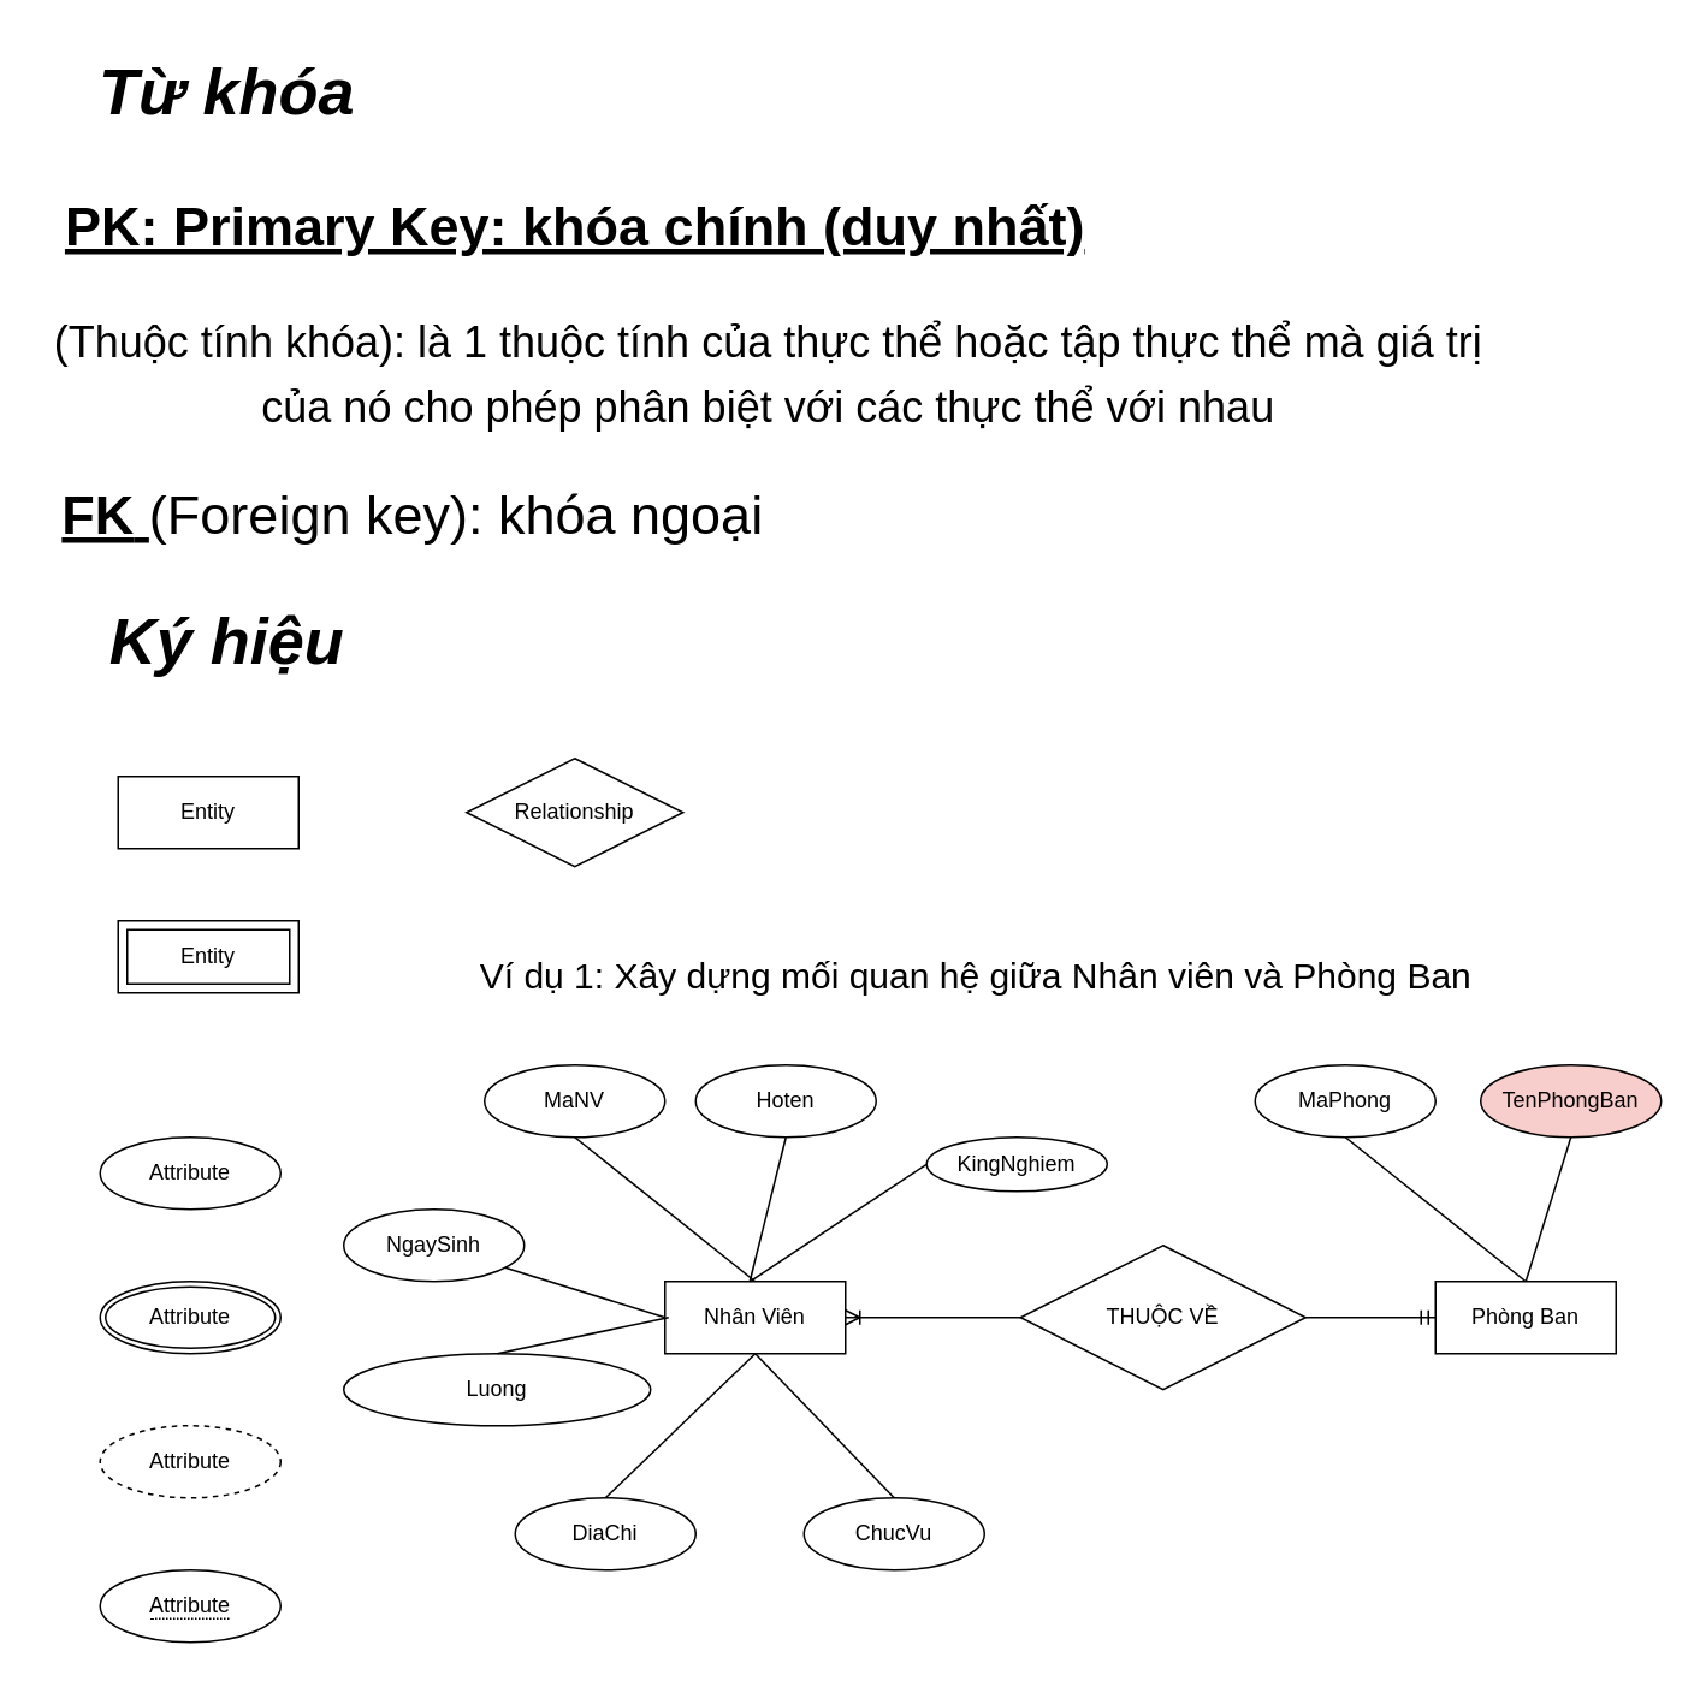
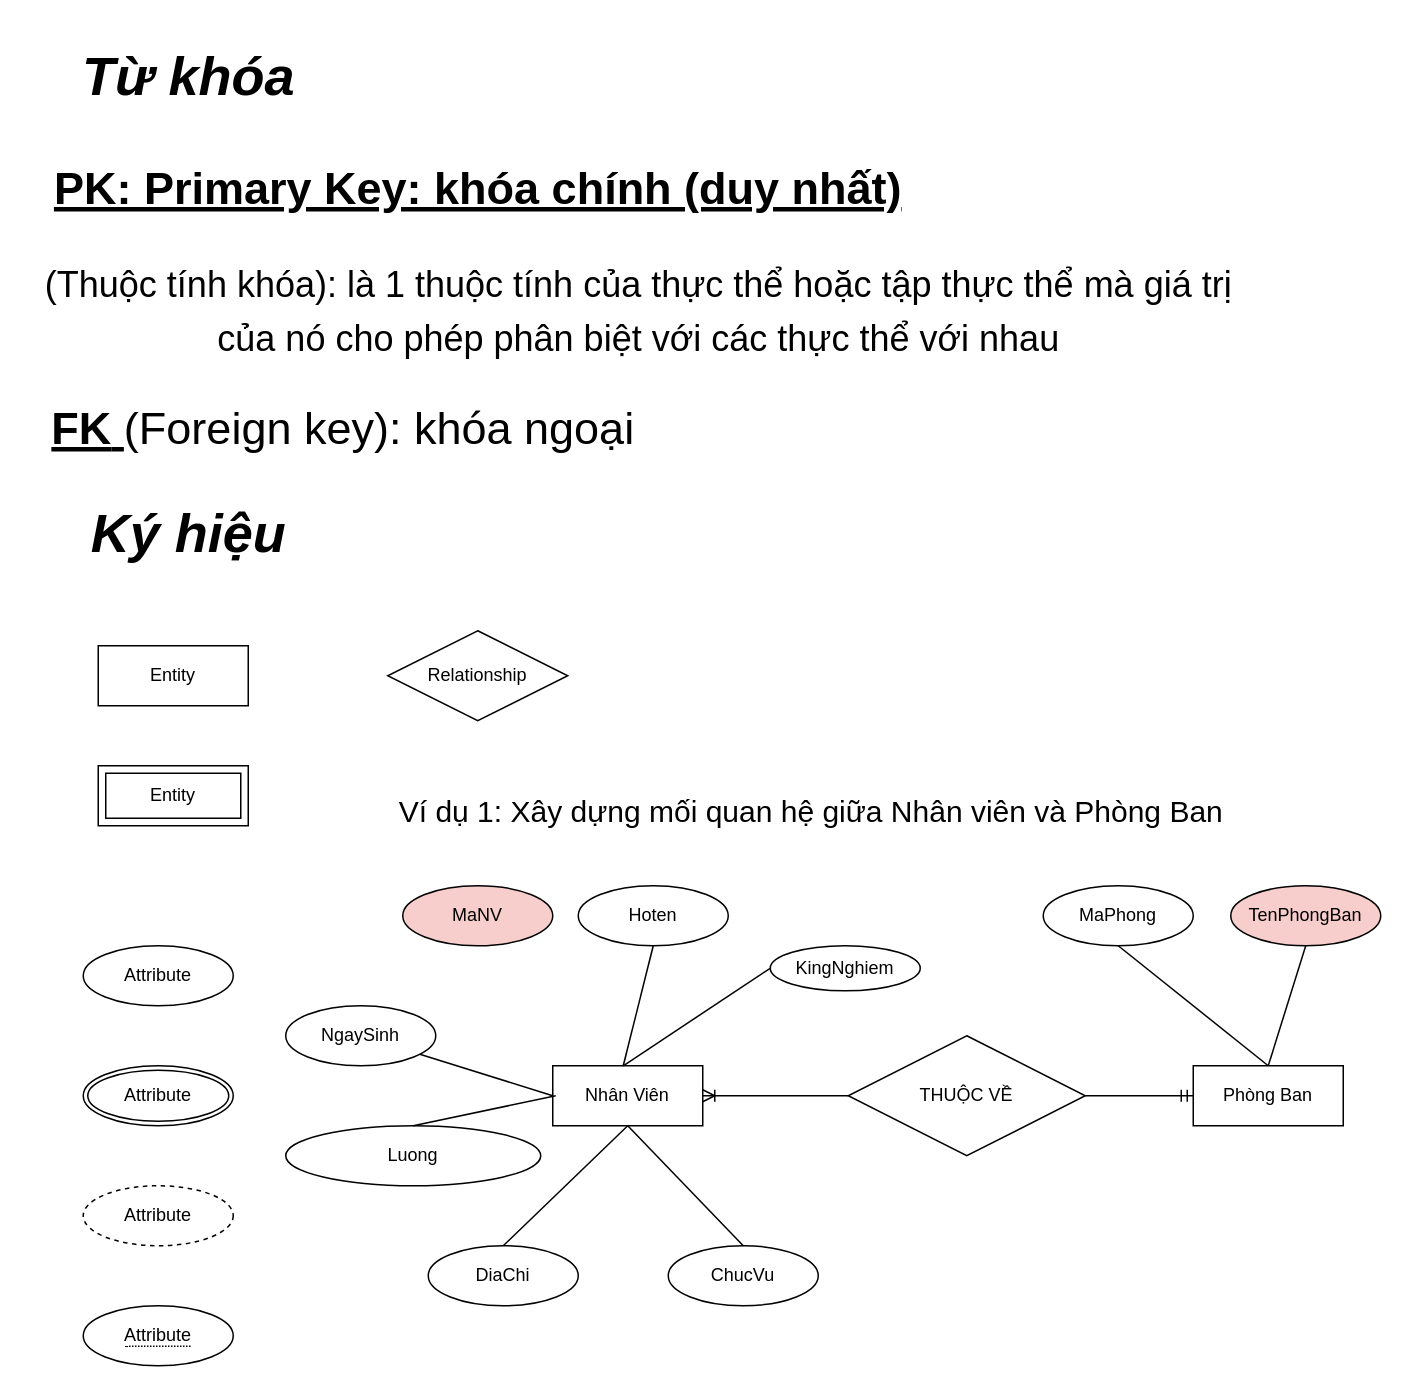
  <mxCell id="0" />
  <mxCell id="1" parent="0" />
  <mxCell id="2" value="&lt;font style=&quot;font-size: 36px;&quot;&gt;&lt;b&gt;&lt;i&gt;Từ khóa&lt;/i&gt;&lt;/b&gt;&lt;/font&gt;" style="text;html=1;align=center;verticalAlign=middle;resizable=0;points=[];autosize=1;strokeColor=none;fillColor=none;" vertex="1" parent="1"><mxGeometry x="40" y="20" width="170" height="60" as="geometry" /></mxCell>
  <mxCell id="3" value="&lt;font style=&quot;font-size: 30px;&quot;&gt;&lt;b&gt;&lt;u&gt;PK: Primary Key: khóa chính (duy nhất)&lt;/u&gt;&lt;/b&gt;&lt;/font&gt;" style="text;html=1;align=center;verticalAlign=middle;resizable=0;points=[];autosize=1;strokeColor=none;fillColor=none;" vertex="1" parent="1"><mxGeometry x="23" y="100" width="590" height="50" as="geometry" /></mxCell>
  <mxCell id="4" value="&lt;font style=&quot;font-size: 30px;&quot;&gt;&lt;u&gt;&lt;b&gt;FK&lt;/b&gt; &lt;/u&gt;(Foreign key): khóa ngoại&lt;/font&gt;" style="text;html=1;align=center;verticalAlign=middle;resizable=0;points=[];autosize=1;strokeColor=none;fillColor=none;" vertex="1" parent="1"><mxGeometry x="23" y="260" width="410" height="50" as="geometry" /></mxCell>
  <mxCell id="5" value="&lt;font style=&quot;font-size: 36px;&quot;&gt;&lt;b&gt;&lt;i&gt;Ký hiệu&lt;/i&gt;&lt;/b&gt;&lt;/font&gt;" style="text;html=1;align=center;verticalAlign=middle;resizable=0;points=[];autosize=1;strokeColor=none;fillColor=none;" vertex="1" parent="1"><mxGeometry x="50" y="325" width="150" height="60" as="geometry" /></mxCell>
  <mxCell id="6" value="&lt;font style=&quot;font-size: 24px;&quot;&gt;(Thuộc tính khóa): là 1 thuộc tính của thực thể hoặc tập thực thể mà giá trị &lt;br&gt;của nó cho phép phân biệt với các thực thể với nhau&lt;/font&gt;" style="text;html=1;align=center;verticalAlign=middle;resizable=0;points=[];autosize=1;strokeColor=none;fillColor=none;fontSize=30;" vertex="1" parent="1"><mxGeometry x="20" y="160" width="810" height="90" as="geometry" /></mxCell>
  <mxCell id="7" value="&lt;font style=&quot;font-size: 20px;&quot;&gt;Ví dụ 1: Xây dựng mối quan hệ giữa Nhân viên và Phòng Ban&lt;/font&gt;" style="text;html=1;align=center;verticalAlign=middle;resizable=0;points=[];autosize=1;strokeColor=none;fillColor=none;" vertex="1" parent="1"><mxGeometry x="255" y="520" width="570" height="40" as="geometry" /></mxCell>
  <mxCell id="8" value="Entity" style="whiteSpace=wrap;html=1;align=center;" vertex="1" parent="1"><mxGeometry x="65" y="430" width="100" height="40" as="geometry" /></mxCell>
  <mxCell id="9" value="Entity" style="shape=ext;margin=3;double=1;whiteSpace=wrap;html=1;align=center;" vertex="1" parent="1"><mxGeometry x="65" y="510" width="100" height="40" as="geometry" /></mxCell>
  <mxCell id="10" value="Attribute" style="ellipse;whiteSpace=wrap;html=1;align=center;" vertex="1" parent="1"><mxGeometry x="55" y="630" width="100" height="40" as="geometry" /></mxCell>
  <mxCell id="11" value="Attribute" style="ellipse;shape=doubleEllipse;margin=3;whiteSpace=wrap;html=1;align=center;" vertex="1" parent="1"><mxGeometry x="55" y="710" width="100" height="40" as="geometry" /></mxCell>
  <mxCell id="12" value="Attribute" style="ellipse;whiteSpace=wrap;html=1;align=center;dashed=1;" vertex="1" parent="1"><mxGeometry x="55" y="790" width="100" height="40" as="geometry" /></mxCell>
  <mxCell id="13" value="&lt;span style=&quot;border-bottom: 1px dotted&quot;&gt;Attribute&lt;/span&gt;" style="ellipse;whiteSpace=wrap;html=1;align=center;" vertex="1" parent="1"><mxGeometry x="55" y="870" width="100" height="40" as="geometry" /></mxCell>
  <mxCell id="14" value="Relationship" style="shape=rhombus;perimeter=rhombusPerimeter;whiteSpace=wrap;html=1;align=center;" vertex="1" parent="1"><mxGeometry x="258" y="420" width="120" height="60" as="geometry" /></mxCell>
  <mxCell id="15" value="Nhân Viên" style="whiteSpace=wrap;html=1;align=center;" vertex="1" parent="1"><mxGeometry x="368" y="710" width="100" height="40" as="geometry" /></mxCell>
- <mxCell id="16" value="MaNV" style="ellipse;whiteSpace=wrap;html=1;align=center;" vertex="1" parent="1"><mxGeometry x="268" y="590" width="100" height="40" as="geometry" /></mxCell>
+ <mxCell id="16" value="MaNV" style="ellipse;whiteSpace=wrap;html=1;align=center;fillColor=#f8cecc;" vertex="1" parent="1"><mxGeometry x="268" y="590" width="100" height="40" as="geometry" /></mxCell>
  <mxCell id="17" value="Hoten" style="ellipse;whiteSpace=wrap;html=1;align=center;" vertex="1" parent="1"><mxGeometry x="385" y="590" width="100" height="40" as="geometry" /></mxCell>
  <mxCell id="18" value="NgaySinh" style="ellipse;whiteSpace=wrap;html=1;align=center;" vertex="1" parent="1"><mxGeometry x="190" y="670" width="100" height="40" as="geometry" /></mxCell>
  <mxCell id="19" value="Luong" style="ellipse;whiteSpace=wrap;html=1;align=center;" vertex="1" parent="1"><mxGeometry x="190" y="750" width="170" height="40" as="geometry" /></mxCell>
  <mxCell id="20" value="DiaChi" style="ellipse;whiteSpace=wrap;html=1;align=center;" vertex="1" parent="1"><mxGeometry x="285" y="830" width="100" height="40" as="geometry" /></mxCell>
  <mxCell id="21" value="ChucVu" style="ellipse;whiteSpace=wrap;html=1;align=center;" vertex="1" parent="1"><mxGeometry x="445" y="830" width="100" height="40" as="geometry" /></mxCell>
  <mxCell id="22" value="KingNghiem" style="ellipse;whiteSpace=wrap;html=1;align=center;" vertex="1" parent="1"><mxGeometry x="513" y="630" width="100" height="30" as="geometry" /></mxCell>
  <mxCell id="23" value="" style="endArrow=none;html=1;rounded=0;entryX=0;entryY=0.5;entryDx=0;entryDy=0;" edge="1" parent="1" source="18" target="15"><mxGeometry width="50" height="50" relative="1" as="geometry"><mxPoint x="325" y="740" as="sourcePoint" /><mxPoint x="395.711" y="690" as="targetPoint" /></mxGeometry></mxCell>
  <mxCell id="24" value="" style="endArrow=none;html=1;rounded=0;exitX=0.5;exitY=0;exitDx=0;exitDy=0;" edge="1" parent="1" source="19"><mxGeometry width="50" height="50" relative="1" as="geometry"><mxPoint x="319" y="715" as="sourcePoint" /><mxPoint x="370" y="730" as="targetPoint" /></mxGeometry></mxCell>
  <mxCell id="25" value="" style="endArrow=none;html=1;rounded=0;entryX=0.5;entryY=1;entryDx=0;entryDy=0;exitX=0.5;exitY=0;exitDx=0;exitDy=0;" edge="1" parent="1" source="20" target="15"><mxGeometry width="50" height="50" relative="1" as="geometry"><mxPoint x="350" y="789" as="sourcePoint" /><mxPoint x="408" y="788.75" as="targetPoint" /></mxGeometry></mxCell>
  <mxCell id="26" value="" style="endArrow=none;html=1;rounded=0;exitX=0.5;exitY=1;exitDx=0;exitDy=0;entryX=0.5;entryY=0;entryDx=0;entryDy=0;" edge="1" parent="1" source="15" target="21"><mxGeometry width="50" height="50" relative="1" as="geometry"><mxPoint x="408" y="780" as="sourcePoint" /><mxPoint x="503" y="780" as="targetPoint" /></mxGeometry></mxCell>
  <mxCell id="27" value="" style="endArrow=none;html=1;rounded=0;entryX=0;entryY=0.5;entryDx=0;entryDy=0;" edge="1" parent="1" target="22"><mxGeometry width="50" height="50" relative="1" as="geometry"><mxPoint x="415" y="710" as="sourcePoint" /><mxPoint x="510" y="708.75" as="targetPoint" /></mxGeometry></mxCell>
  <mxCell id="28" value="" style="endArrow=none;html=1;rounded=0;entryX=0.5;entryY=1;entryDx=0;entryDy=0;" edge="1" parent="1" target="17"><mxGeometry width="50" height="50" relative="1" as="geometry"><mxPoint x="415" y="710" as="sourcePoint" /><mxPoint x="473" y="670" as="targetPoint" /></mxGeometry></mxCell>
- <mxCell id="29" value="" style="endArrow=none;html=1;rounded=0;exitX=0.5;exitY=1;exitDx=0;exitDy=0;entryX=0.5;entryY=0;entryDx=0;entryDy=0;" edge="1" parent="1" source="16" target="15"><mxGeometry width="50" height="50" relative="1" as="geometry"><mxPoint x="340" y="689.37" as="sourcePoint" /><mxPoint x="435" y="689.37" as="targetPoint" /></mxGeometry></mxCell>
  <mxCell id="30" value="Phòng Ban" style="whiteSpace=wrap;html=1;align=center;" vertex="1" parent="1"><mxGeometry x="795" y="710" width="100" height="40" as="geometry" /></mxCell>
  <mxCell id="31" value="MaPhong" style="ellipse;whiteSpace=wrap;html=1;align=center;" vertex="1" parent="1"><mxGeometry x="695" y="590" width="100" height="40" as="geometry" /></mxCell>
  <mxCell id="32" value="TenPhongBan" style="ellipse;whiteSpace=wrap;html=1;align=center;fillColor=#f8cecc;" vertex="1" parent="1"><mxGeometry x="820" y="590" width="100" height="40" as="geometry" /></mxCell>
  <mxCell id="33" value="" style="endArrow=none;html=1;rounded=0;entryX=0.5;entryY=1;entryDx=0;entryDy=0;exitX=0.5;exitY=0;exitDx=0;exitDy=0;" edge="1" parent="1" target="32" source="30"><mxGeometry width="50" height="50" relative="1" as="geometry"><mxPoint x="842" y="710" as="sourcePoint" /><mxPoint x="900" y="670" as="targetPoint" /></mxGeometry></mxCell>
  <mxCell id="34" value="" style="endArrow=none;html=1;rounded=0;exitX=0.5;exitY=1;exitDx=0;exitDy=0;entryX=0.5;entryY=0;entryDx=0;entryDy=0;" edge="1" parent="1" source="31" target="30"><mxGeometry width="50" height="50" relative="1" as="geometry"><mxPoint x="767" y="689.37" as="sourcePoint" /><mxPoint x="862" y="689.37" as="targetPoint" /></mxGeometry></mxCell>
  <mxCell id="35" value="THUỘC VỀ" style="shape=rhombus;perimeter=rhombusPerimeter;whiteSpace=wrap;html=1;align=center;" vertex="1" parent="1"><mxGeometry x="565" y="690" width="158" height="80" as="geometry" /></mxCell>
  <mxCell id="36" value="" style="edgeStyle=entityRelationEdgeStyle;fontSize=12;html=1;endArrow=ERmandOne;rounded=0;entryX=0;entryY=0.5;entryDx=0;entryDy=0;exitX=1;exitY=0.5;exitDx=0;exitDy=0;" edge="1" parent="1" source="35" target="30"><mxGeometry width="100" height="100" relative="1" as="geometry"><mxPoint x="695" y="830" as="sourcePoint" /><mxPoint x="795" y="730" as="targetPoint" /><Array as="points"><mxPoint x="755" y="730" /><mxPoint x="753" y="740" /></Array></mxGeometry></mxCell>
  <mxCell id="37" value="" style="edgeStyle=entityRelationEdgeStyle;fontSize=12;html=1;endArrow=ERoneToMany;rounded=0;entryX=1;entryY=0.5;entryDx=0;entryDy=0;exitX=0;exitY=0.5;exitDx=0;exitDy=0;" edge="1" parent="1" source="35" target="15"><mxGeometry width="100" height="100" relative="1" as="geometry"><mxPoint x="525" y="880" as="sourcePoint" /><mxPoint x="625" y="780" as="targetPoint" /></mxGeometry></mxCell>
